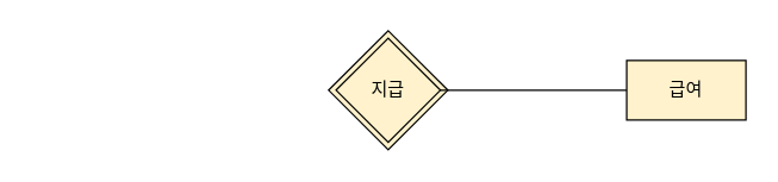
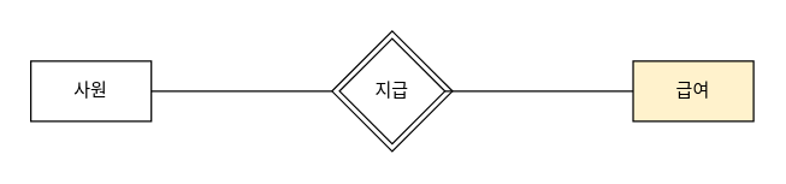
  <mxCell id="0" />
  <mxCell id="1" parent="0" />
+ <mxCell id="2" style="edgeStyle=orthogonalEdgeStyle;rounded=0;orthogonalLoop=1;jettySize=auto;html=1;exitX=1;exitY=0.5;exitDx=0;exitDy=0;entryX=0;entryY=0.5;entryDx=0;entryDy=0;endArrow=none;endFill=0;" edge="1" parent="1" source="3" target="5"><mxGeometry relative="1" as="geometry" /></mxCell>
+ <mxCell id="3" value="&lt;font style=&quot;vertical-align: inherit;&quot;&gt;&lt;font style=&quot;vertical-align: inherit;&quot;&gt;사원&lt;/font&gt;&lt;/font&gt;" style="rounded=0;whiteSpace=wrap;html=1;" vertex="1" parent="1"><mxGeometry x="20" y="40" width="80" height="40" as="geometry" /></mxCell>
  <mxCell id="4" value="&lt;font style=&quot;vertical-align: inherit;&quot;&gt;&lt;font style=&quot;vertical-align: inherit;&quot;&gt;급여&lt;/font&gt;&lt;/font&gt;" style="rounded=0;whiteSpace=wrap;html=1;fillColor=#fff2cc;" vertex="1" parent="1"><mxGeometry x="420" y="40" width="80" height="40" as="geometry" /></mxCell>
- <mxCell id="5" value="&lt;font style=&quot;vertical-align: inherit;&quot;&gt;&lt;font style=&quot;vertical-align: inherit;&quot;&gt;&lt;font style=&quot;vertical-align: inherit;&quot;&gt;&lt;font style=&quot;vertical-align: inherit;&quot;&gt;지급&lt;/font&gt;&lt;/font&gt;&lt;/font&gt;&lt;/font&gt;" style="rhombus;whiteSpace=wrap;html=1;fillColor=#fff2cc;" vertex="1" parent="1"><mxGeometry x="220" y="20" width="80" height="80" as="geometry" /></mxCell>
+ <mxCell id="5" value="&lt;font style=&quot;vertical-align: inherit;&quot;&gt;&lt;font style=&quot;vertical-align: inherit;&quot;&gt;&lt;font style=&quot;vertical-align: inherit;&quot;&gt;&lt;font style=&quot;vertical-align: inherit;&quot;&gt;지급&lt;/font&gt;&lt;/font&gt;&lt;/font&gt;&lt;/font&gt;" style="rhombus;whiteSpace=wrap;html=1;" vertex="1" parent="1"><mxGeometry x="220" y="20" width="80" height="80" as="geometry" /></mxCell>
  <mxCell id="6" style="edgeStyle=orthogonalEdgeStyle;rounded=0;orthogonalLoop=1;jettySize=auto;html=1;exitX=1;exitY=0.5;exitDx=0;exitDy=0;entryX=0;entryY=0.5;entryDx=0;entryDy=0;endArrow=none;endFill=0;" edge="1" parent="1" source="7" target="4"><mxGeometry relative="1" as="geometry" /></mxCell>
  <mxCell id="7" value="" style="rhombus;whiteSpace=wrap;html=1;fillColor=none;" vertex="1" parent="1"><mxGeometry x="225" y="25" width="70" height="70" as="geometry" /></mxCell>
